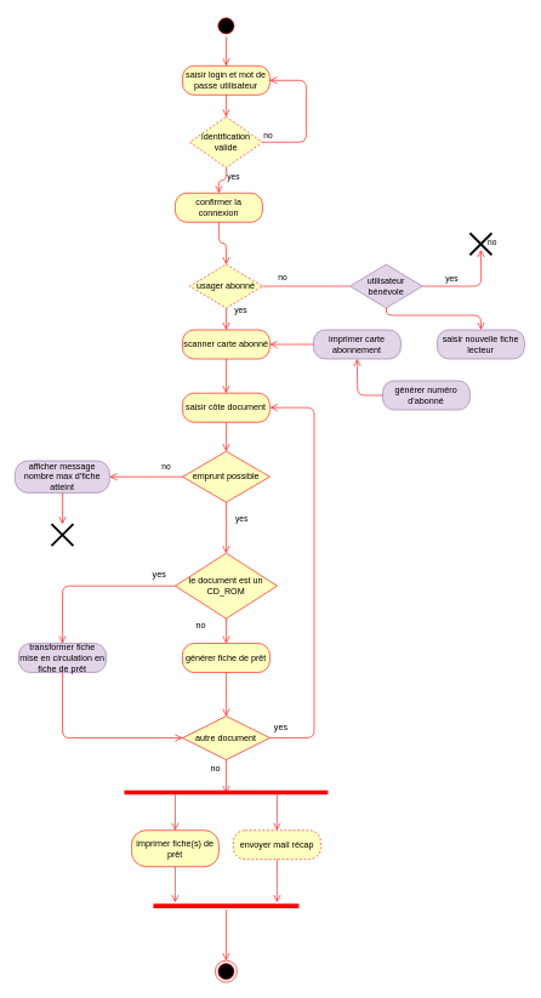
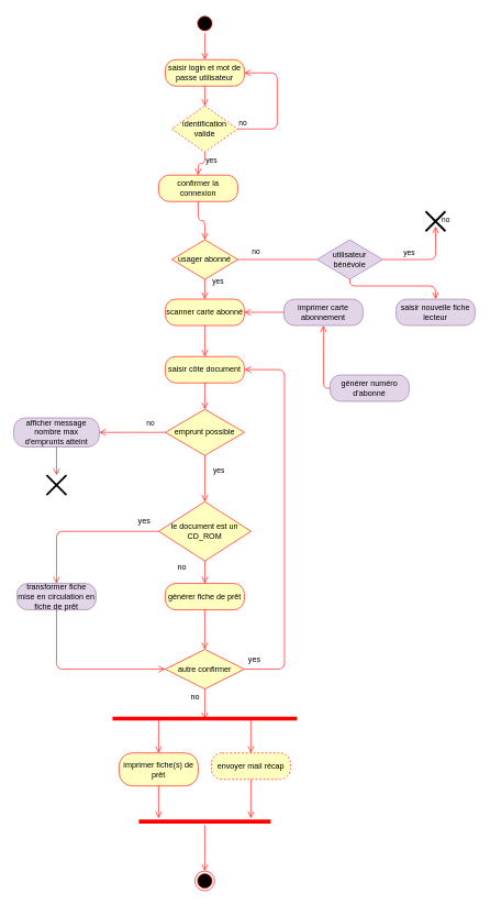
  <mxCell id="0" />
  <mxCell id="1" parent="0" />
  <mxCell id="2" value="" style="ellipse;html=1;shape=startState;fillColor=#000000;strokeColor=#ff0000;" vertex="1" parent="1"><mxGeometry x="295" y="20" width="30" height="30" as="geometry" /></mxCell>
  <mxCell id="3" value="" style="edgeStyle=orthogonalEdgeStyle;html=1;verticalAlign=bottom;endArrow=open;endSize=8;strokeColor=#ff0000;entryX=0.5;entryY=0;entryDx=0;entryDy=0;" edge="1" source="2" parent="1" target="4"><mxGeometry relative="1" as="geometry"><mxPoint x="310.05" y="140" as="targetPoint" /></mxGeometry></mxCell>
  <mxCell id="4" value="saisir login et mot de passe utilisateur" style="rounded=1;whiteSpace=wrap;html=1;arcSize=40;fontColor=#000000;fillColor=#ffffc0;strokeColor=#ff0000;" vertex="1" parent="1"><mxGeometry x="250" y="90" width="120" height="40" as="geometry" /></mxCell>
- <mxCell id="5" value="usager abonné" style="rhombus;whiteSpace=wrap;html=1;fillColor=#ffffc0;strokeColor=#ff0000;dashed=1;" vertex="1" parent="1"><mxGeometry x="260.06" y="363" width="100" height="60" as="geometry" /></mxCell>
+ <mxCell id="5" value="usager abonné" style="rhombus;whiteSpace=wrap;html=1;fillColor=#ffffc0;strokeColor=#ff0000;" vertex="1" parent="1"><mxGeometry x="260.06" y="363" width="100" height="60" as="geometry" /></mxCell>
  <mxCell id="6" value="no" style="edgeStyle=orthogonalEdgeStyle;html=1;align=left;verticalAlign=bottom;endArrow=none;endSize=8;strokeColor=#ff0000;entryX=0;entryY=0.5;entryDx=0;entryDy=0;" edge="1" source="5" parent="1" target="8"><mxGeometry x="-0.668" y="3" relative="1" as="geometry"><mxPoint x="450.11" y="413" as="targetPoint" /><mxPoint as="offset" /></mxGeometry></mxCell>
  <mxCell id="7" value="yes" style="edgeStyle=orthogonalEdgeStyle;html=1;align=left;verticalAlign=top;endArrow=open;endSize=8;strokeColor=#ff0000;entryX=0.5;entryY=0;entryDx=0;entryDy=0;" edge="1" source="5" parent="1" target="13"><mxGeometry x="0.019" y="27" relative="1" as="geometry"><mxPoint x="310.11" y="503" as="targetPoint" /><mxPoint x="-17" y="-25" as="offset" /></mxGeometry></mxCell>
  <mxCell id="8" value="utilisateur bénévole" style="rhombus;whiteSpace=wrap;html=1;fillColor=#e1d5e7;strokeColor=#9673a6;" vertex="1" parent="1"><mxGeometry x="480.06" y="363" width="100" height="60" as="geometry" /></mxCell>
  <mxCell id="9" value="no" style="edgeStyle=orthogonalEdgeStyle;html=1;align=left;verticalAlign=bottom;endArrow=open;endSize=8;strokeColor=#ff0000;" edge="1" source="8" parent="1"><mxGeometry x="0.23" y="88" relative="1" as="geometry"><mxPoint x="660.11" y="343" as="targetPoint" /><mxPoint x="8" y="37" as="offset" /></mxGeometry></mxCell>
  <mxCell id="10" value="yes" style="edgeStyle=orthogonalEdgeStyle;html=1;align=left;verticalAlign=top;endArrow=open;endSize=8;strokeColor=#ff0000;entryX=0.5;entryY=0;entryDx=0;entryDy=0;" edge="1" parent="1"><mxGeometry x="0.125" y="63" relative="1" as="geometry"><mxPoint x="660.203" y="453" as="targetPoint" /><mxPoint x="530.203" y="422.914" as="sourcePoint" /><Array as="points"><mxPoint x="530.06" y="433" /><mxPoint x="660.06" y="433" /></Array><mxPoint as="offset" /></mxGeometry></mxCell>
  <mxCell id="11" value="" style="shape=umlDestroy;whiteSpace=wrap;html=1;strokeWidth=3;" vertex="1" parent="1"><mxGeometry x="645.11" y="320" width="30" height="30" as="geometry" /></mxCell>
  <mxCell id="12" value="saisir nouvelle fiche lecteur" style="rounded=1;whiteSpace=wrap;html=1;arcSize=40;fillColor=#e1d5e7;strokeColor=#9673a6;" vertex="1" parent="1"><mxGeometry x="600.11" y="453" width="120" height="40" as="geometry" /></mxCell>
  <mxCell id="13" value="scanner carte abonné" style="rounded=1;whiteSpace=wrap;html=1;arcSize=40;fontColor=#000000;fillColor=#ffffc0;strokeColor=#ff0000;" vertex="1" parent="1"><mxGeometry x="250.06" y="453" width="120" height="40" as="geometry" /></mxCell>
- <mxCell id="14" value="générer numéro d'abonné" style="rounded=1;whiteSpace=wrap;html=1;arcSize=40;fillColor=#e1d5e7;strokeColor=#9673a6;" vertex="1" parent="1"><mxGeometry x="525.11" y="523" width="120" height="40" as="geometry" /></mxCell>
+ <mxCell id="14" value="générer numéro d'abonné" style="rounded=1;whiteSpace=wrap;html=1;arcSize=40;fillColor=#e1d5e7;strokeColor=#9673a6;" vertex="1" parent="1"><mxGeometry x="500.11" y="568" width="120" height="40" as="geometry" /></mxCell>
  <mxCell id="15" value="" style="edgeStyle=orthogonalEdgeStyle;html=1;verticalAlign=bottom;endArrow=open;endSize=8;strokeColor=#ff0000;entryX=0.5;entryY=0;entryDx=0;entryDy=0;" edge="1" parent="1" source="4" target="51"><mxGeometry relative="1" as="geometry"><mxPoint x="310.05" y="210" as="targetPoint" /><mxPoint x="310.05" y="180" as="sourcePoint" /></mxGeometry></mxCell>
  <mxCell id="16" value="confirmer la connexion" style="rounded=1;whiteSpace=wrap;html=1;arcSize=40;fontColor=#000000;fillColor=#ffffc0;strokeColor=#ff0000;" vertex="1" parent="1"><mxGeometry x="240" y="265" width="120" height="40" as="geometry" /></mxCell>
  <mxCell id="17" value="" style="edgeStyle=orthogonalEdgeStyle;html=1;verticalAlign=bottom;endArrow=open;endSize=8;strokeColor=#ff0000;entryX=0.5;entryY=0;entryDx=0;entryDy=0;" edge="1" source="16" parent="1" target="5"><mxGeometry relative="1" as="geometry"><mxPoint x="310" y="360" as="targetPoint" /></mxGeometry></mxCell>
  <mxCell id="18" value="" style="edgeStyle=orthogonalEdgeStyle;html=1;verticalAlign=bottom;endArrow=open;endSize=8;strokeColor=#ff0000;exitX=0;exitY=0.5;exitDx=0;exitDy=0;" edge="1" parent="1" source="14"><mxGeometry relative="1" as="geometry"><mxPoint x="490.06" y="493" as="targetPoint" /><mxPoint x="320.203" y="593" as="sourcePoint" /></mxGeometry></mxCell>
  <mxCell id="19" value="imprimer carte abonnement" style="rounded=1;whiteSpace=wrap;html=1;arcSize=40;fillColor=#e1d5e7;strokeColor=#9673a6;" vertex="1" parent="1"><mxGeometry x="430.06" y="453" width="120" height="40" as="geometry" /></mxCell>
  <mxCell id="20" value="" style="edgeStyle=orthogonalEdgeStyle;html=1;verticalAlign=bottom;endArrow=open;endSize=8;strokeColor=#ff0000;exitX=0;exitY=0.5;exitDx=0;exitDy=0;" edge="1" parent="1" source="19"><mxGeometry relative="1" as="geometry"><mxPoint x="370.06" y="473" as="targetPoint" /><mxPoint x="320.203" y="593" as="sourcePoint" /></mxGeometry></mxCell>
  <mxCell id="21" value="" style="edgeStyle=orthogonalEdgeStyle;html=1;verticalAlign=bottom;endArrow=open;endSize=8;strokeColor=#ff0000;" edge="1" parent="1"><mxGeometry relative="1" as="geometry"><mxPoint x="310" y="540" as="targetPoint" /><mxPoint x="310" y="493" as="sourcePoint" /></mxGeometry></mxCell>
  <mxCell id="22" value="saisir côte document" style="rounded=1;whiteSpace=wrap;html=1;arcSize=40;fontColor=#000000;fillColor=#ffffc0;strokeColor=#ff0000;" vertex="1" parent="1"><mxGeometry x="250" y="540" width="120" height="40" as="geometry" /></mxCell>
  <mxCell id="23" value="" style="edgeStyle=orthogonalEdgeStyle;html=1;verticalAlign=bottom;endArrow=open;endSize=8;strokeColor=#ff0000;" edge="1" source="22" parent="1"><mxGeometry relative="1" as="geometry"><mxPoint x="310" y="620" as="targetPoint" /></mxGeometry></mxCell>
  <mxCell id="24" value="emprunt possible" style="rhombus;whiteSpace=wrap;html=1;fillColor=#ffffc0;strokeColor=#ff0000;" vertex="1" parent="1"><mxGeometry x="250.06" y="620" width="120" height="70" as="geometry" /></mxCell>
  <mxCell id="25" value="no" style="edgeStyle=orthogonalEdgeStyle;html=1;align=left;verticalAlign=bottom;endArrow=open;endSize=8;strokeColor=#ff0000;exitX=0;exitY=0.5;exitDx=0;exitDy=0;" edge="1" source="24" parent="1"><mxGeometry x="-0.399" y="-5" relative="1" as="geometry"><mxPoint x="150" y="655" as="targetPoint" /><mxPoint as="offset" /></mxGeometry></mxCell>
  <mxCell id="26" value="yes" style="edgeStyle=orthogonalEdgeStyle;html=1;align=left;verticalAlign=top;endArrow=open;endSize=8;strokeColor=#ff0000;" edge="1" source="24" parent="1"><mxGeometry x="0.001" y="27" relative="1" as="geometry"><mxPoint x="310" y="760" as="targetPoint" /><mxPoint x="-17" y="-25" as="offset" /></mxGeometry></mxCell>
  <mxCell id="27" value="générer fiche de prêt" style="rounded=1;whiteSpace=wrap;html=1;arcSize=40;fontColor=#000000;fillColor=#ffffc0;strokeColor=#ff0000;" vertex="1" parent="1"><mxGeometry x="250" y="884" width="120" height="40" as="geometry" /></mxCell>
  <mxCell id="28" value="" style="edgeStyle=orthogonalEdgeStyle;html=1;verticalAlign=bottom;endArrow=open;endSize=8;strokeColor=#ff0000;" edge="1" source="27" parent="1"><mxGeometry relative="1" as="geometry"><mxPoint x="310" y="984" as="targetPoint" /></mxGeometry></mxCell>
- <mxCell id="29" value="autre document" style="rhombus;whiteSpace=wrap;html=1;fillColor=#ffffc0;strokeColor=#ff0000;" vertex="1" parent="1"><mxGeometry x="250" y="984" width="120" height="60" as="geometry" /></mxCell>
+ <mxCell id="29" value="autre confirmer" style="rhombus;whiteSpace=wrap;html=1;fillColor=#ffffc0;strokeColor=#ff0000;" vertex="1" parent="1"><mxGeometry x="250" y="984" width="120" height="60" as="geometry" /></mxCell>
  <mxCell id="30" value="" style="edgeStyle=orthogonalEdgeStyle;html=1;align=left;verticalAlign=bottom;endArrow=open;endSize=8;strokeColor=#ff0000;entryX=1;entryY=0.5;entryDx=0;entryDy=0;exitX=1;exitY=0.5;exitDx=0;exitDy=0;" edge="1" parent="1"><mxGeometry x="-0.733" y="121" relative="1" as="geometry"><mxPoint x="370.529" y="559.824" as="targetPoint" /><mxPoint x="370.529" y="1013.941" as="sourcePoint" /><Array as="points"><mxPoint x="431" y="1014" /><mxPoint x="431" y="560" /></Array><mxPoint x="11" y="50" as="offset" /></mxGeometry></mxCell>
  <mxCell id="31" value="" style="edgeStyle=orthogonalEdgeStyle;html=1;align=left;verticalAlign=top;endArrow=open;endSize=8;strokeColor=#ff0000;entryX=0.5;entryY=0.6;entryDx=0;entryDy=0;entryPerimeter=0;" edge="1" source="29" parent="1" target="35"><mxGeometry x="-0.12" y="116" relative="1" as="geometry"><mxPoint x="310" y="1124" as="targetPoint" /><mxPoint x="-27" y="-76" as="offset" /></mxGeometry></mxCell>
  <mxCell id="32" value="" style="shape=umlDestroy;whiteSpace=wrap;html=1;strokeWidth=3;" vertex="1" parent="1"><mxGeometry x="70" y="720" width="30" height="30" as="geometry" /></mxCell>
- <mxCell id="33" value="afficher message nombre max d'fiche atteint" style="rounded=1;whiteSpace=wrap;html=1;arcSize=40;fillColor=#e1d5e7;strokeColor=#9673a6;" vertex="1" parent="1"><mxGeometry x="20" y="633" width="130" height="44" as="geometry" /></mxCell>
+ <mxCell id="33" value="afficher message nombre max d'emprunts atteint" style="rounded=1;whiteSpace=wrap;html=1;arcSize=40;fillColor=#e1d5e7;strokeColor=#9673a6;" vertex="1" parent="1"><mxGeometry x="20" y="633" width="130" height="44" as="geometry" /></mxCell>
  <mxCell id="34" value="" style="edgeStyle=orthogonalEdgeStyle;html=1;verticalAlign=bottom;endArrow=open;endSize=8;strokeColor=#ff0000;" edge="1" source="33" parent="1"><mxGeometry relative="1" as="geometry"><mxPoint x="85" y="720" as="targetPoint" /></mxGeometry></mxCell>
  <mxCell id="35" value="" style="shape=line;html=1;strokeWidth=6;strokeColor=#ff0000;" vertex="1" parent="1"><mxGeometry x="170" y="1084" width="280" height="10" as="geometry" /></mxCell>
  <mxCell id="36" value="imprimer fiche(s) de prêt" style="rounded=1;whiteSpace=wrap;html=1;arcSize=40;fontColor=#000000;fillColor=#ffffc0;strokeColor=#ff0000;" vertex="1" parent="1"><mxGeometry x="180" y="1141" width="120" height="50" as="geometry" /></mxCell>
  <mxCell id="37" value="envoyer mail récap" style="rounded=1;whiteSpace=wrap;html=1;arcSize=40;fontColor=#000000;fillColor=#ffffc0;strokeColor=#ff0000;dashed=1;" vertex="1" parent="1"><mxGeometry x="320" y="1141" width="120" height="40" as="geometry" /></mxCell>
  <mxCell id="38" value="" style="edgeStyle=orthogonalEdgeStyle;html=1;verticalAlign=bottom;endArrow=open;endSize=8;strokeColor=#ff0000;exitX=0.25;exitY=0.5;exitDx=0;exitDy=0;exitPerimeter=0;entryX=0.5;entryY=0;entryDx=0;entryDy=0;" edge="1" parent="1" source="35" target="36"><mxGeometry relative="1" as="geometry"><mxPoint x="240" y="1174" as="targetPoint" /><mxPoint x="249" y="1224" as="sourcePoint" /></mxGeometry></mxCell>
  <mxCell id="39" value="" style="edgeStyle=orthogonalEdgeStyle;html=1;verticalAlign=bottom;endArrow=open;endSize=8;strokeColor=#ff0000;exitX=0.75;exitY=0.5;exitDx=0;exitDy=0;exitPerimeter=0;entryX=0.5;entryY=0;entryDx=0;entryDy=0;" edge="1" parent="1" source="35" target="37"><mxGeometry relative="1" as="geometry"><mxPoint x="250" y="1184" as="targetPoint" /><mxPoint x="250" y="1099" as="sourcePoint" /></mxGeometry></mxCell>
  <mxCell id="40" value="le document est un CD_ROM" style="rhombus;whiteSpace=wrap;html=1;fillColor=#ffffc0;strokeColor=#ff0000;" vertex="1" parent="1"><mxGeometry x="240.03" y="760" width="140.06" height="90" as="geometry" /></mxCell>
  <mxCell id="41" value="" style="edgeStyle=orthogonalEdgeStyle;html=1;align=left;verticalAlign=bottom;endArrow=open;endSize=8;strokeColor=#ff0000;exitX=0;exitY=0.5;exitDx=0;exitDy=0;entryX=0.5;entryY=0;entryDx=0;entryDy=0;" edge="1" source="40" parent="1" target="46"><mxGeometry x="-1" relative="1" as="geometry"><mxPoint x="90" y="840" as="targetPoint" /><Array as="points"><mxPoint x="85" y="805" /></Array></mxGeometry></mxCell>
  <mxCell id="42" value="yes" style="text;html=1;align=center;verticalAlign=middle;resizable=0;points=[];autosize=1;" vertex="1" parent="1"><mxGeometry x="203" y="780" width="30" height="20" as="geometry" /></mxCell>
  <mxCell id="43" value="no" style="text;html=1;align=center;verticalAlign=middle;resizable=0;points=[];autosize=1;" vertex="1" parent="1"><mxGeometry x="260.06" y="850" width="30" height="20" as="geometry" /></mxCell>
  <mxCell id="44" value="yes" style="text;html=1;align=center;verticalAlign=middle;resizable=0;points=[];autosize=1;" vertex="1" parent="1"><mxGeometry x="370.06" y="990" width="30" height="20" as="geometry" /></mxCell>
  <mxCell id="45" value="no" style="text;html=1;align=center;verticalAlign=middle;resizable=0;points=[];autosize=1;" vertex="1" parent="1"><mxGeometry x="280" y="1047" width="30" height="20" as="geometry" /></mxCell>
  <mxCell id="46" value="transformer fiche mise en circulation en fiche de prêt" style="rounded=1;whiteSpace=wrap;html=1;arcSize=40;fillColor=#e1d5e7;strokeColor=#9673a6;" vertex="1" parent="1"><mxGeometry x="25" y="884" width="120" height="40" as="geometry" /></mxCell>
  <mxCell id="47" value="" style="edgeStyle=orthogonalEdgeStyle;html=1;verticalAlign=bottom;endArrow=open;endSize=8;strokeColor=#ff0000;exitX=0.5;exitY=1;exitDx=0;exitDy=0;entryX=0;entryY=0.5;entryDx=0;entryDy=0;" edge="1" source="46" parent="1" target="29"><mxGeometry relative="1" as="geometry"><mxPoint x="-30" y="1030" as="targetPoint" /><Array as="points"><mxPoint x="85" y="1014" /></Array></mxGeometry></mxCell>
  <mxCell id="48" value="" style="edgeStyle=orthogonalEdgeStyle;html=1;verticalAlign=bottom;endArrow=open;endSize=8;strokeColor=#ff0000;exitX=0.5;exitY=1;exitDx=0;exitDy=0;entryX=0.5;entryY=0;entryDx=0;entryDy=0;" edge="1" parent="1" source="40" target="27"><mxGeometry relative="1" as="geometry"><mxPoint x="314.79" y="893" as="targetPoint" /><mxPoint x="315" y="870" as="sourcePoint" /></mxGeometry></mxCell>
  <mxCell id="49" value="" style="edgeStyle=orthogonalEdgeStyle;html=1;verticalAlign=bottom;endArrow=open;endSize=8;strokeColor=#ff0000;exitX=0.5;exitY=1;exitDx=0;exitDy=0;" edge="1" parent="1" source="37"><mxGeometry relative="1" as="geometry"><mxPoint x="380" y="1240" as="targetPoint" /><mxPoint x="390" y="1099" as="sourcePoint" /></mxGeometry></mxCell>
  <mxCell id="50" value="" style="edgeStyle=orthogonalEdgeStyle;html=1;verticalAlign=bottom;endArrow=open;endSize=8;strokeColor=#ff0000;exitX=0.5;exitY=1;exitDx=0;exitDy=0;" edge="1" parent="1" source="36"><mxGeometry relative="1" as="geometry"><mxPoint x="240" y="1240" as="targetPoint" /><mxPoint x="90.03" y="1181" as="sourcePoint" /></mxGeometry></mxCell>
  <mxCell id="51" value="identification valide" style="rhombus;whiteSpace=wrap;html=1;fillColor=#ffffc0;strokeColor=#ff0000;dashed=1;" vertex="1" parent="1"><mxGeometry x="260" y="160" width="100" height="70" as="geometry" /></mxCell>
  <mxCell id="52" value="yes" style="edgeStyle=orthogonalEdgeStyle;html=1;align=left;verticalAlign=top;endArrow=open;endSize=8;strokeColor=#ff0000;entryX=0.5;entryY=0;entryDx=0;entryDy=0;" edge="1" source="51" parent="1" target="16"><mxGeometry x="-1" relative="1" as="geometry"><mxPoint x="310" y="260" as="targetPoint" /></mxGeometry></mxCell>
  <mxCell id="53" value="" style="shape=line;html=1;strokeWidth=6;strokeColor=#ff0000;" vertex="1" parent="1"><mxGeometry x="210" y="1240" width="200" height="10" as="geometry" /></mxCell>
  <mxCell id="54" value="" style="edgeStyle=orthogonalEdgeStyle;html=1;verticalAlign=bottom;endArrow=open;endSize=8;strokeColor=#ff0000;" edge="1" source="53" parent="1"><mxGeometry relative="1" as="geometry"><mxPoint x="310" y="1320" as="targetPoint" /></mxGeometry></mxCell>
  <mxCell id="55" value="" style="ellipse;html=1;shape=endState;fillColor=#000000;strokeColor=#ff0000;" vertex="1" parent="1"><mxGeometry x="295" y="1320" width="30" height="30" as="geometry" /></mxCell>
  <mxCell id="56" value="no" style="edgeStyle=orthogonalEdgeStyle;html=1;align=left;verticalAlign=bottom;endArrow=open;endSize=8;strokeColor=#ff0000;exitX=1;exitY=0.5;exitDx=0;exitDy=0;entryX=1;entryY=0.5;entryDx=0;entryDy=0;" edge="1" source="51" parent="1" target="4"><mxGeometry x="-1" relative="1" as="geometry"><mxPoint x="60" y="240" as="targetPoint" /><Array as="points"><mxPoint x="420" y="195" /><mxPoint x="420" y="110" /></Array></mxGeometry></mxCell>
